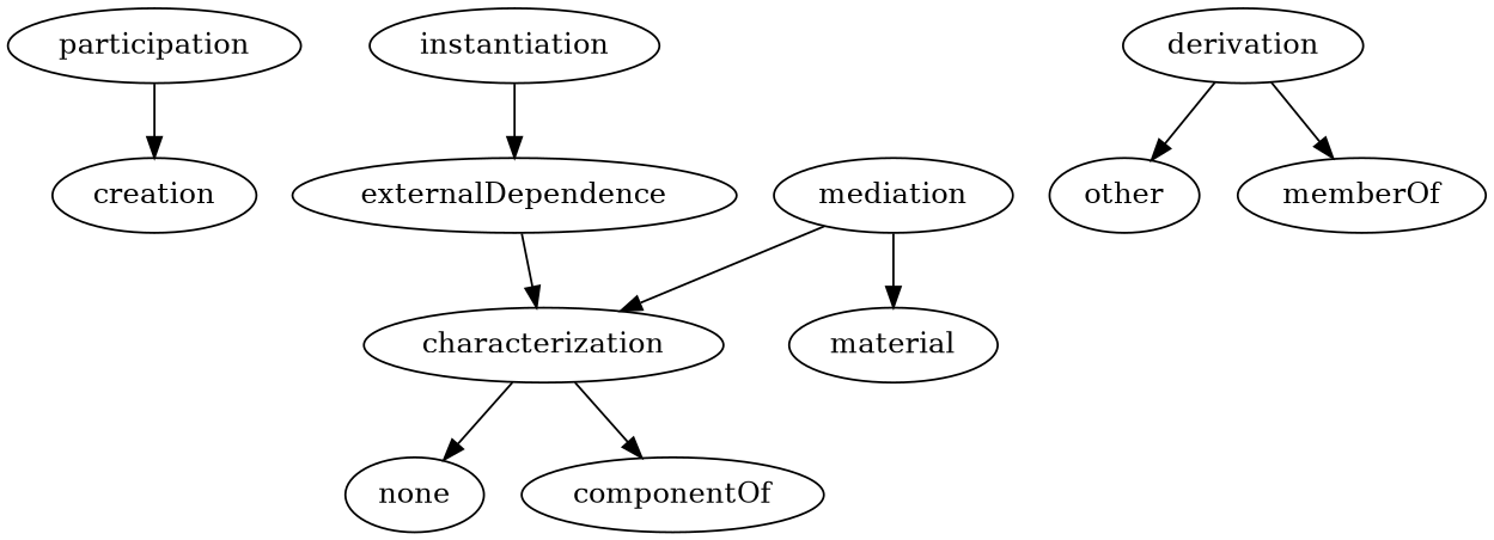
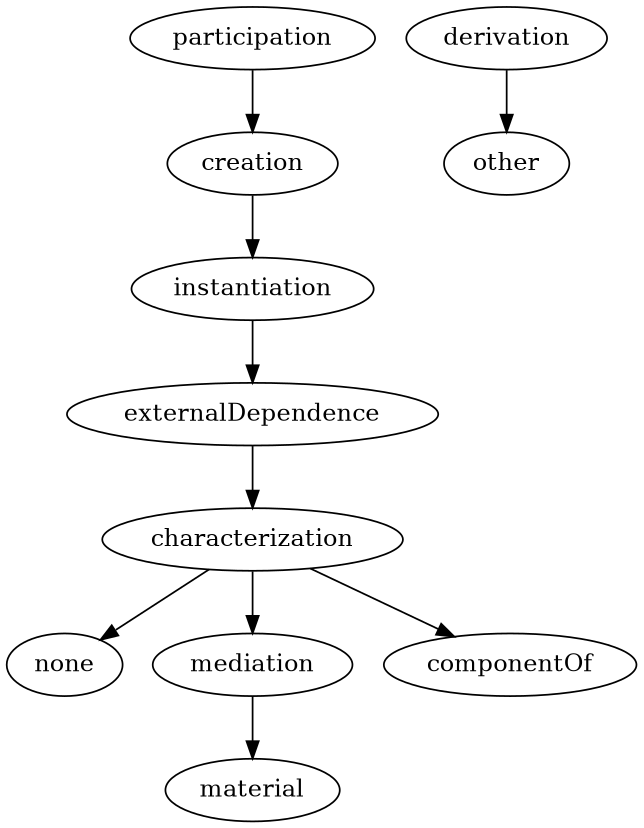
  strict digraph {
    participation
    creation
    instantiation
    externalDependence
    characterization
    none
    mediation
    componentOf
    material
    derivation
    other
-   memberOf
    participation -> creation
+   creation -> instantiation
    instantiation -> externalDependence
    externalDependence -> characterization
    characterization -> none
-   mediation -> characterization
+   characterization -> mediation
    characterization -> componentOf
    mediation -> material
    derivation -> other
-   derivation -> memberOf
  }
